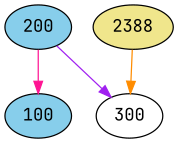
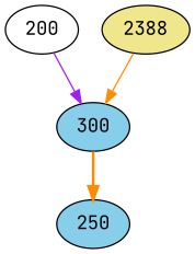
  digraph {
    fontname="JetBrains Mono"
    node [color=BLACK fillcolor=white fontname="JetBrains Mono" style=filled]
    edge [color=darkorange fontname="JetBrains Mono" style=solid]
-   n1 [fillcolor=skyblue label=200]
-   n2 [fillcolor=skyblue label=100]
-   n3 [label=300]
+   n1 [label=200]
+   n3 [fillcolor=skyblue label=300]
+   n4 [fillcolor=skyblue label=250]
    n5 [fillcolor=khaki label=2388]
-   n1 -> n2 [color=deeppink]
    n1 -> n3 [color=purple]
+   n3 -> n4 [style=bold]
    n5 -> n3
  }
